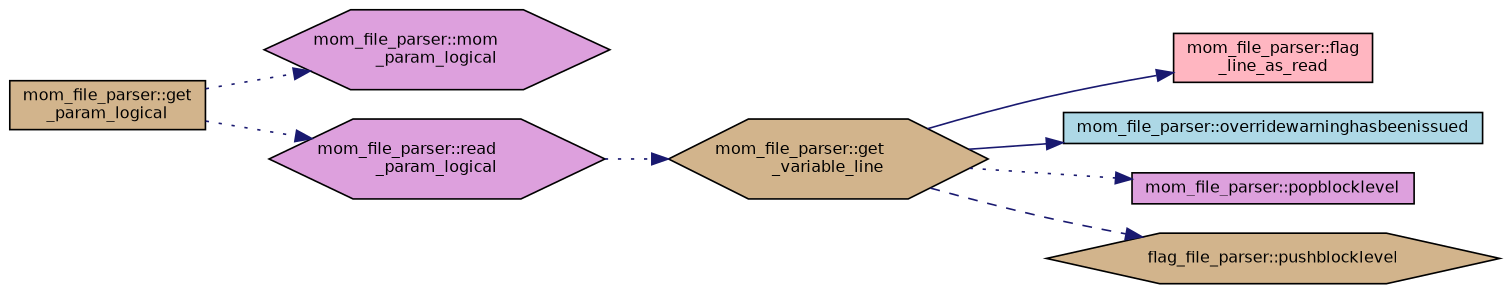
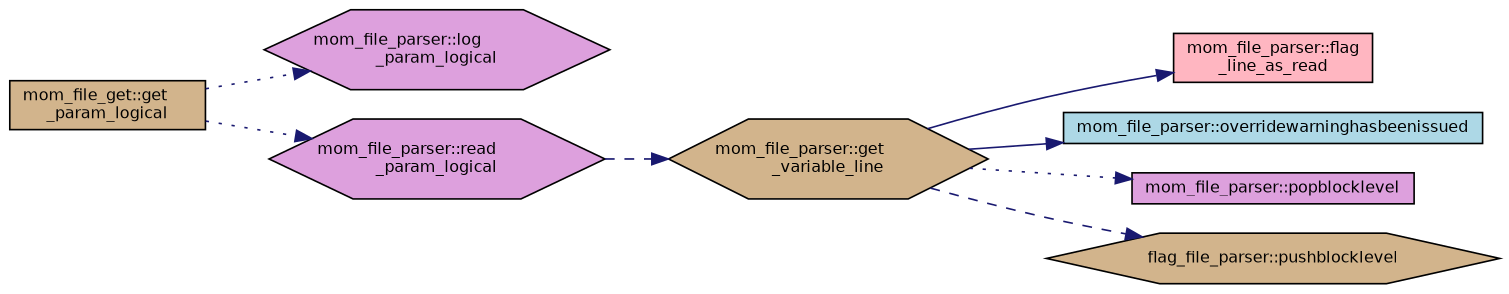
  digraph {
    rankdir=LR
    node [color=black fillcolor=tan fontname=Helvetica fontsize=10 shape=box style=filled]
    edge [color=midnightblue fontname=Helvetica fontsize=10 labelfontname=Helvetica labelfontsize=10 style=dotted]
-   n1 [fontcolor=black height=0.2 label="mom_file_parser::get\l_param_logical" width=0.4]
-   n2 [fillcolor=plum height=0.2 label="mom_file_parser::mom\l_param_logical" shape=hexagon width=0.4]
+   n1 [fontcolor=black height=0.2 label="mom_file_get::get\l_param_logical" width=0.4]
+   n2 [fillcolor=plum height=0.2 label="mom_file_parser::log\l_param_logical" shape=hexagon width=0.4]
    n3 [fillcolor=plum height=0.2 label="mom_file_parser::read\l_param_logical" shape=hexagon width=0.4]
    n4 [height=0.2 label="mom_file_parser::get\l_variable_line" shape=hexagon width=0.4]
    n5 [fillcolor=lightpink height=0.2 label="mom_file_parser::flag\l_line_as_read" width=0.4]
    n6 [fillcolor=lightblue height=0.2 label="mom_file_parser::overridewarninghasbeenissued" width=0.4]
    n7 [fillcolor=plum height=0.2 label="mom_file_parser::popblocklevel" width=0.4]
    n8 [height=0.2 label="flag_file_parser::pushblocklevel" shape=hexagon width=0.4]
    n1 -> n2
    n1 -> n3
-   n3 -> n4
+   n3 -> n4 [style=dashed]
    n4 -> n5 [style=solid]
    n4 -> n6 [style=solid]
    n4 -> n7
    n4 -> n8 [style=dashed]
  }
